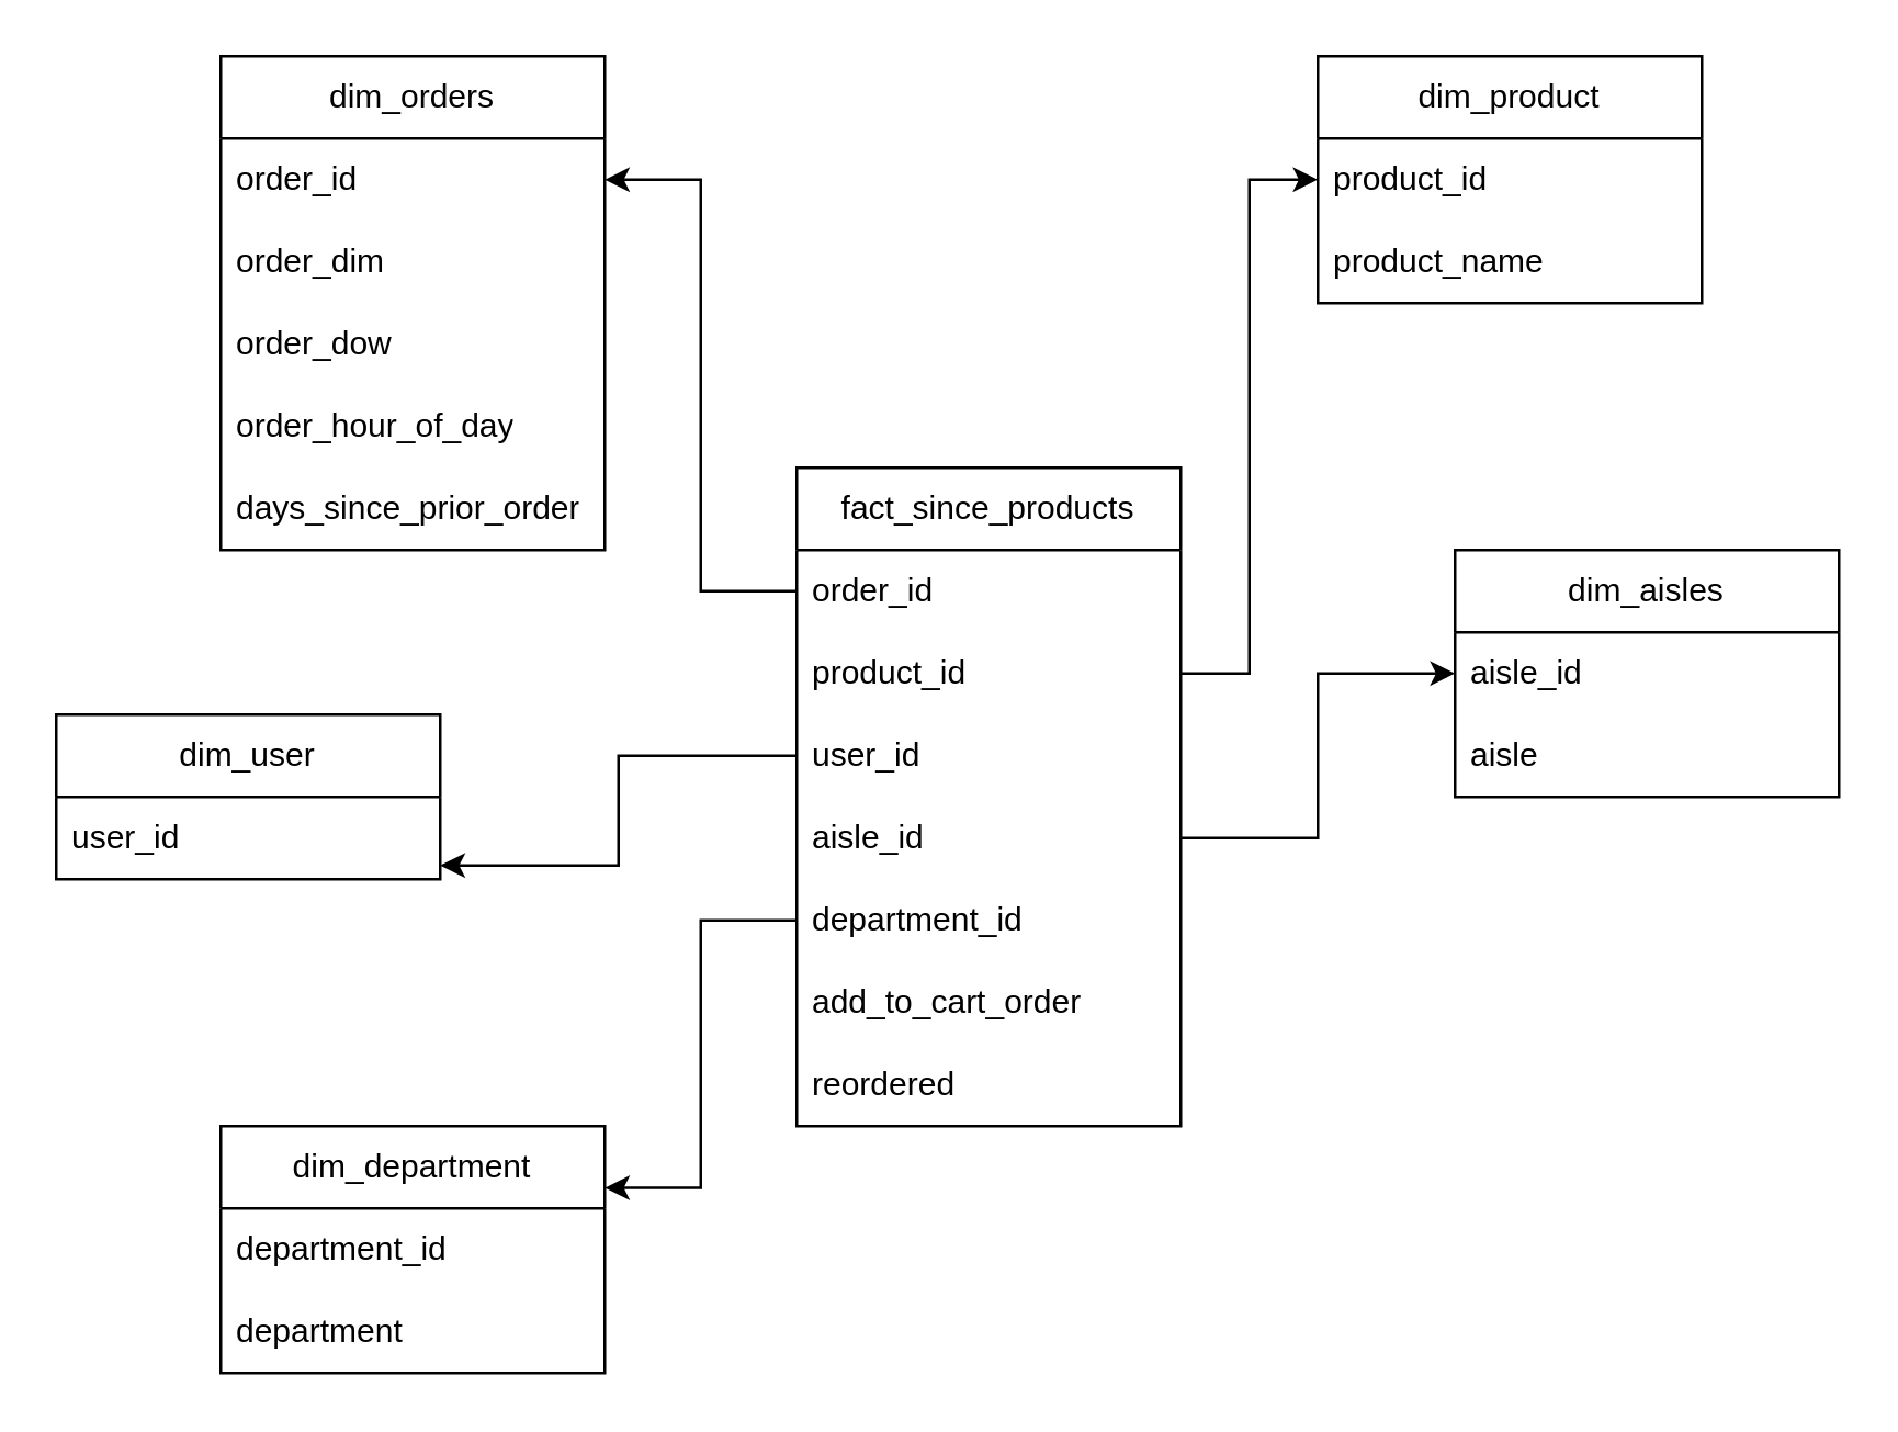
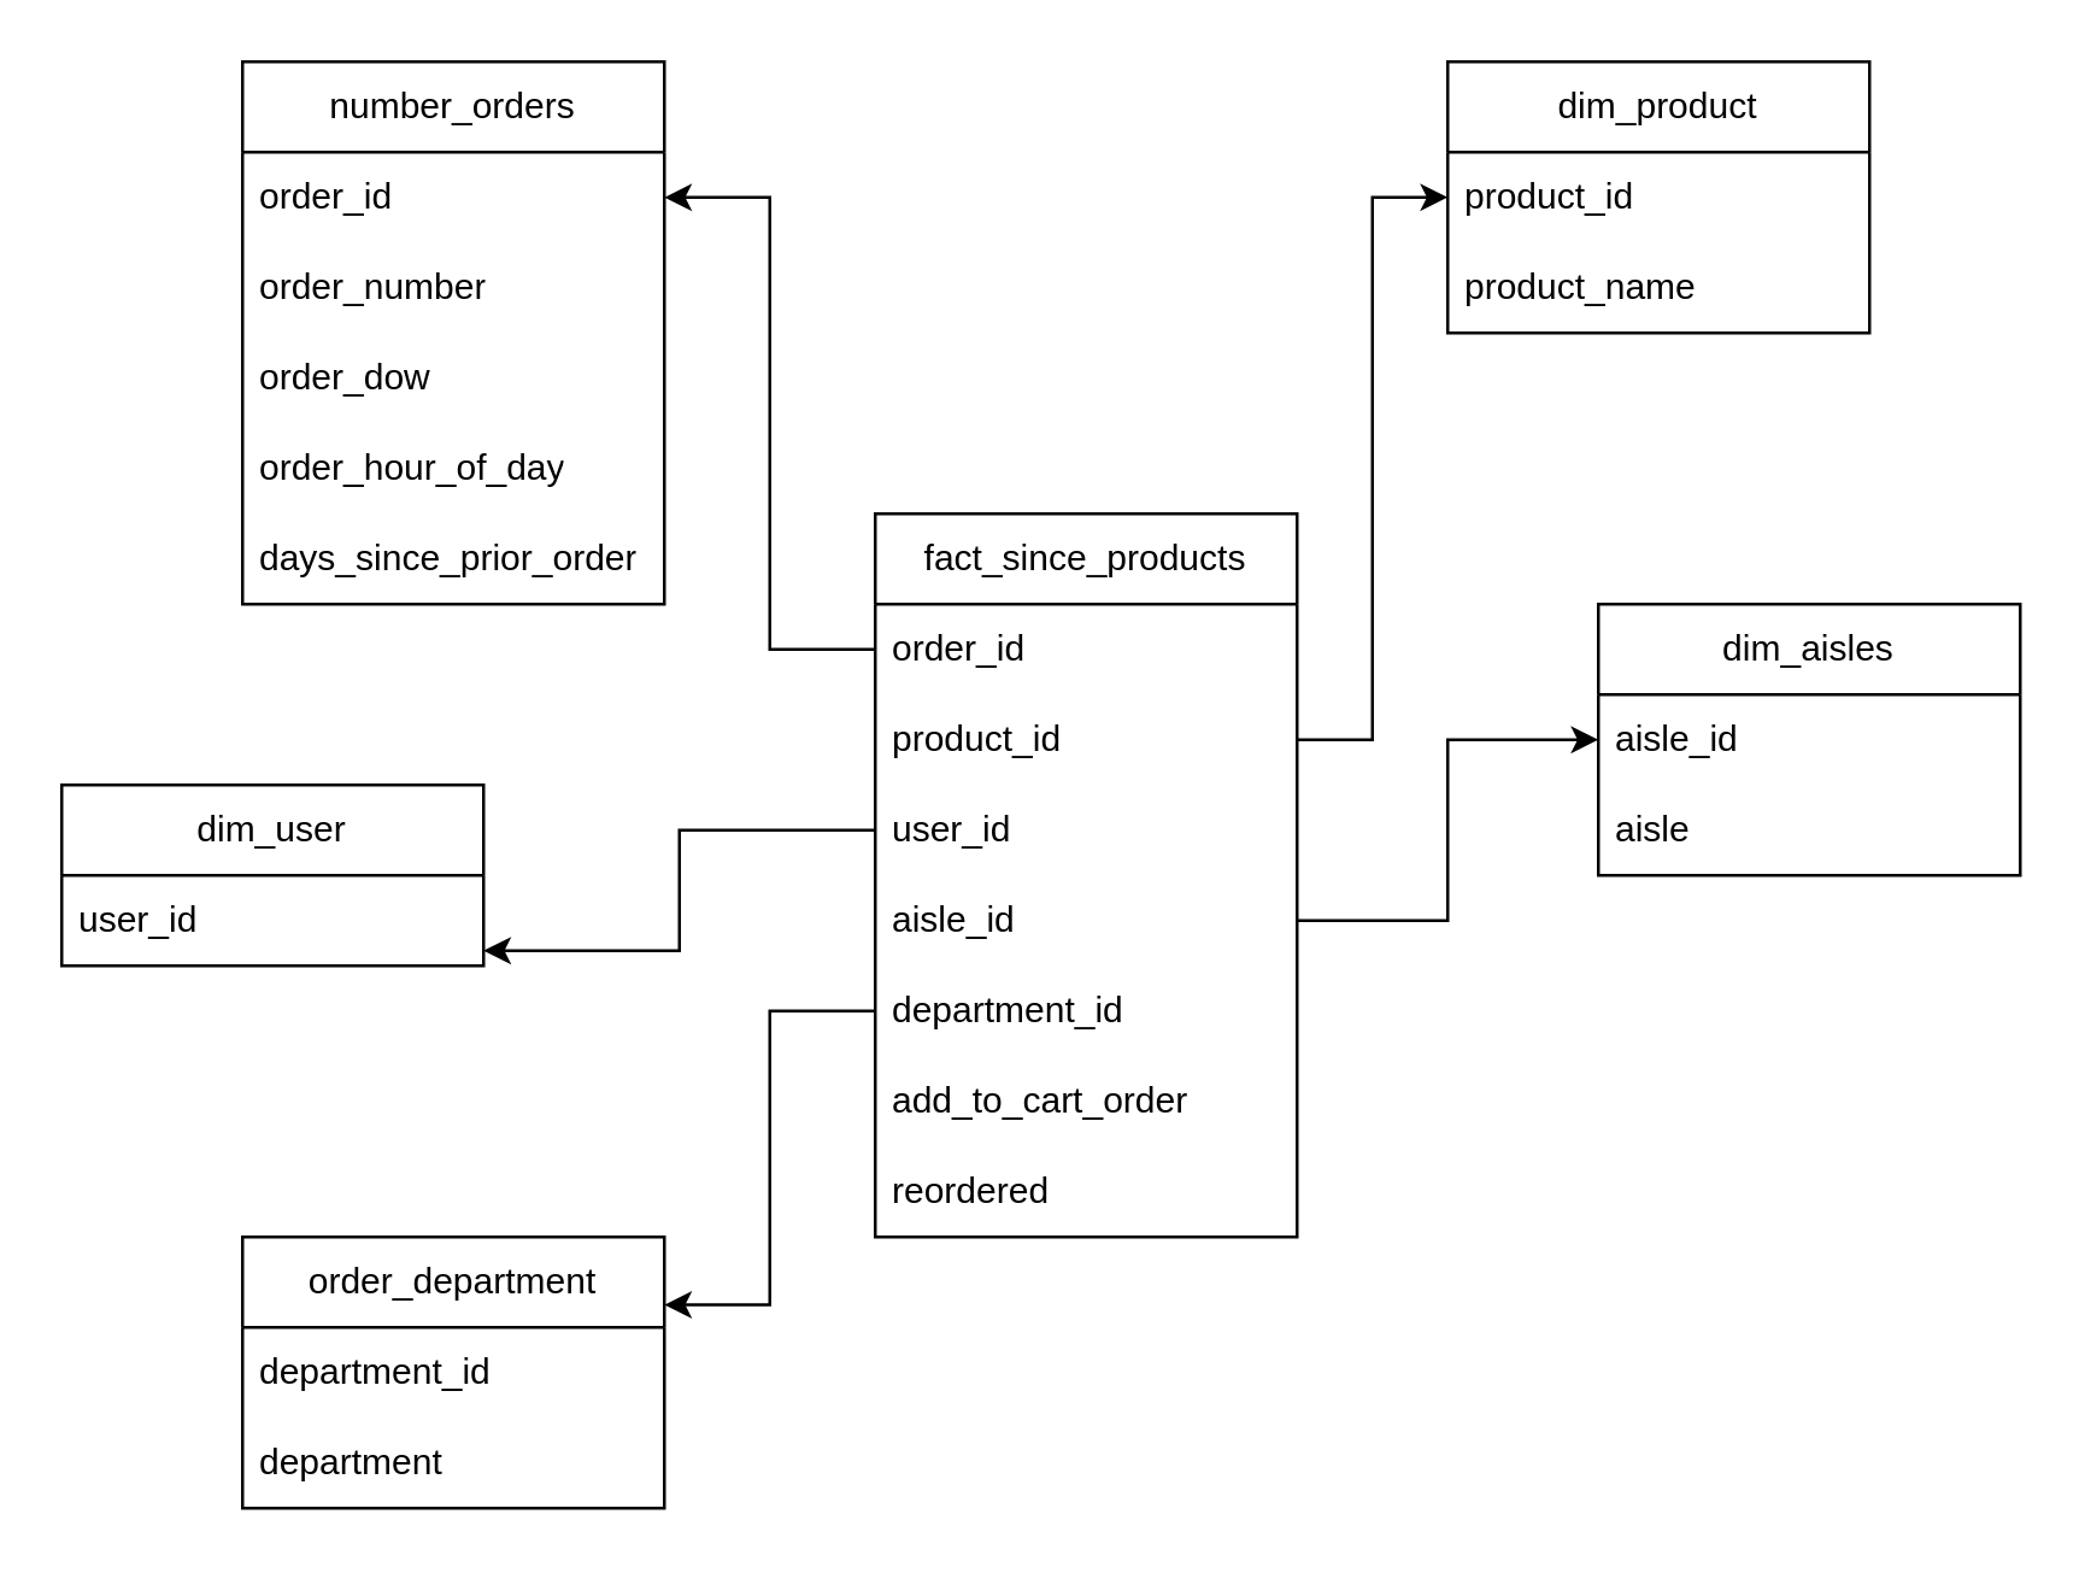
  <mxCell id="0" />
  <mxCell id="1" parent="0" />
- <mxCell id="2" value="dim_orders" style="swimlane;fontStyle=0;childLayout=stackLayout;horizontal=1;startSize=30;horizontalStack=0;resizeParent=1;resizeParentMax=0;resizeLast=0;collapsible=1;marginBottom=0;whiteSpace=wrap;html=1;" vertex="1" parent="1"><mxGeometry x="80" y="20" width="140" height="180" as="geometry" /></mxCell>
+ <mxCell id="2" value="number_orders" style="swimlane;fontStyle=0;childLayout=stackLayout;horizontal=1;startSize=30;horizontalStack=0;resizeParent=1;resizeParentMax=0;resizeLast=0;collapsible=1;marginBottom=0;whiteSpace=wrap;html=1;" vertex="1" parent="1"><mxGeometry x="80" y="20" width="140" height="180" as="geometry" /></mxCell>
  <mxCell id="3" value="order_id" style="text;strokeColor=none;fillColor=none;align=left;verticalAlign=middle;spacingLeft=4;spacingRight=4;overflow=hidden;points=[[0,0.5],[1,0.5]];portConstraint=eastwest;rotatable=0;whiteSpace=wrap;html=1;" vertex="1" parent="2"><mxGeometry y="30" width="140" height="30" as="geometry" /></mxCell>
- <mxCell id="4" value="order_dim" style="text;strokeColor=none;fillColor=none;align=left;verticalAlign=middle;spacingLeft=4;spacingRight=4;overflow=hidden;points=[[0,0.5],[1,0.5]];portConstraint=eastwest;rotatable=0;whiteSpace=wrap;html=1;" vertex="1" parent="2"><mxGeometry y="60" width="140" height="30" as="geometry" /></mxCell>
+ <mxCell id="4" value="order_number" style="text;strokeColor=none;fillColor=none;align=left;verticalAlign=middle;spacingLeft=4;spacingRight=4;overflow=hidden;points=[[0,0.5],[1,0.5]];portConstraint=eastwest;rotatable=0;whiteSpace=wrap;html=1;" vertex="1" parent="2"><mxGeometry y="60" width="140" height="30" as="geometry" /></mxCell>
  <mxCell id="5" value="order_dow" style="text;strokeColor=none;fillColor=none;align=left;verticalAlign=middle;spacingLeft=4;spacingRight=4;overflow=hidden;points=[[0,0.5],[1,0.5]];portConstraint=eastwest;rotatable=0;whiteSpace=wrap;html=1;" vertex="1" parent="2"><mxGeometry y="90" width="140" height="30" as="geometry" /></mxCell>
  <mxCell id="6" value="order_hour_of_day" style="text;strokeColor=none;fillColor=none;align=left;verticalAlign=middle;spacingLeft=4;spacingRight=4;overflow=hidden;points=[[0,0.5],[1,0.5]];portConstraint=eastwest;rotatable=0;whiteSpace=wrap;html=1;" vertex="1" parent="2"><mxGeometry y="120" width="140" height="30" as="geometry" /></mxCell>
  <mxCell id="7" value="days_since_prior_order" style="text;strokeColor=none;fillColor=none;align=left;verticalAlign=middle;spacingLeft=4;spacingRight=4;overflow=hidden;points=[[0,0.5],[1,0.5]];portConstraint=eastwest;rotatable=0;whiteSpace=wrap;html=1;" vertex="1" parent="2"><mxGeometry y="150" width="140" height="30" as="geometry" /></mxCell>
  <mxCell id="8" value="fact_since_products" style="swimlane;fontStyle=0;childLayout=stackLayout;horizontal=1;startSize=30;horizontalStack=0;resizeParent=1;resizeParentMax=0;resizeLast=0;collapsible=1;marginBottom=0;whiteSpace=wrap;html=1;" vertex="1" parent="1"><mxGeometry x="290" y="170" width="140" height="240" as="geometry" /></mxCell>
  <mxCell id="9" value="order_id" style="text;strokeColor=none;fillColor=none;align=left;verticalAlign=middle;spacingLeft=4;spacingRight=4;overflow=hidden;points=[[0,0.5],[1,0.5]];portConstraint=eastwest;rotatable=0;whiteSpace=wrap;html=1;" vertex="1" parent="8"><mxGeometry y="30" width="140" height="30" as="geometry" /></mxCell>
  <mxCell id="10" value="product_id" style="text;strokeColor=none;fillColor=none;align=left;verticalAlign=middle;spacingLeft=4;spacingRight=4;overflow=hidden;points=[[0,0.5],[1,0.5]];portConstraint=eastwest;rotatable=0;whiteSpace=wrap;html=1;" vertex="1" parent="8"><mxGeometry y="60" width="140" height="30" as="geometry" /></mxCell>
  <mxCell id="11" value="user_id" style="text;strokeColor=none;fillColor=none;align=left;verticalAlign=middle;spacingLeft=4;spacingRight=4;overflow=hidden;points=[[0,0.5],[1,0.5]];portConstraint=eastwest;rotatable=0;whiteSpace=wrap;html=1;" vertex="1" parent="8"><mxGeometry y="90" width="140" height="30" as="geometry" /></mxCell>
  <mxCell id="12" value="aisle_id" style="text;strokeColor=none;fillColor=none;align=left;verticalAlign=middle;spacingLeft=4;spacingRight=4;overflow=hidden;points=[[0,0.5],[1,0.5]];portConstraint=eastwest;rotatable=0;whiteSpace=wrap;html=1;" vertex="1" parent="8"><mxGeometry y="120" width="140" height="30" as="geometry" /></mxCell>
  <mxCell id="13" value="department_id" style="text;strokeColor=none;fillColor=none;align=left;verticalAlign=middle;spacingLeft=4;spacingRight=4;overflow=hidden;points=[[0,0.5],[1,0.5]];portConstraint=eastwest;rotatable=0;whiteSpace=wrap;html=1;" vertex="1" parent="8"><mxGeometry y="150" width="140" height="30" as="geometry" /></mxCell>
  <mxCell id="14" value="add_to_cart_order" style="text;strokeColor=none;fillColor=none;align=left;verticalAlign=middle;spacingLeft=4;spacingRight=4;overflow=hidden;points=[[0,0.5],[1,0.5]];portConstraint=eastwest;rotatable=0;whiteSpace=wrap;html=1;" vertex="1" parent="8"><mxGeometry y="180" width="140" height="30" as="geometry" /></mxCell>
  <mxCell id="15" value="reordered" style="text;strokeColor=none;fillColor=none;align=left;verticalAlign=middle;spacingLeft=4;spacingRight=4;overflow=hidden;points=[[0,0.5],[1,0.5]];portConstraint=eastwest;rotatable=0;whiteSpace=wrap;html=1;" vertex="1" parent="8"><mxGeometry y="210" width="140" height="30" as="geometry" /></mxCell>
  <mxCell id="16" value="dim_product" style="swimlane;fontStyle=0;childLayout=stackLayout;horizontal=1;startSize=30;horizontalStack=0;resizeParent=1;resizeParentMax=0;resizeLast=0;collapsible=1;marginBottom=0;whiteSpace=wrap;html=1;" vertex="1" parent="1"><mxGeometry x="480" y="20" width="140" height="90" as="geometry" /></mxCell>
  <mxCell id="17" value="product_id" style="text;strokeColor=none;fillColor=none;align=left;verticalAlign=middle;spacingLeft=4;spacingRight=4;overflow=hidden;points=[[0,0.5],[1,0.5]];portConstraint=eastwest;rotatable=0;whiteSpace=wrap;html=1;" vertex="1" parent="16"><mxGeometry y="30" width="140" height="30" as="geometry" /></mxCell>
  <mxCell id="18" value="product_name" style="text;strokeColor=none;fillColor=none;align=left;verticalAlign=middle;spacingLeft=4;spacingRight=4;overflow=hidden;points=[[0,0.5],[1,0.5]];portConstraint=eastwest;rotatable=0;whiteSpace=wrap;html=1;" vertex="1" parent="16"><mxGeometry y="60" width="140" height="30" as="geometry" /></mxCell>
  <mxCell id="19" value="dim_aisles" style="swimlane;fontStyle=0;childLayout=stackLayout;horizontal=1;startSize=30;horizontalStack=0;resizeParent=1;resizeParentMax=0;resizeLast=0;collapsible=1;marginBottom=0;whiteSpace=wrap;html=1;" vertex="1" parent="1"><mxGeometry x="530" y="200" width="140" height="90" as="geometry" /></mxCell>
  <mxCell id="20" value="aisle_id" style="text;strokeColor=none;fillColor=none;align=left;verticalAlign=middle;spacingLeft=4;spacingRight=4;overflow=hidden;points=[[0,0.5],[1,0.5]];portConstraint=eastwest;rotatable=0;whiteSpace=wrap;html=1;" vertex="1" parent="19"><mxGeometry y="30" width="140" height="30" as="geometry" /></mxCell>
  <mxCell id="21" value="aisle" style="text;strokeColor=none;fillColor=none;align=left;verticalAlign=middle;spacingLeft=4;spacingRight=4;overflow=hidden;points=[[0,0.5],[1,0.5]];portConstraint=eastwest;rotatable=0;whiteSpace=wrap;html=1;" vertex="1" parent="19"><mxGeometry y="60" width="140" height="30" as="geometry" /></mxCell>
- <mxCell id="22" value="dim_department" style="swimlane;fontStyle=0;childLayout=stackLayout;horizontal=1;startSize=30;horizontalStack=0;resizeParent=1;resizeParentMax=0;resizeLast=0;collapsible=1;marginBottom=0;whiteSpace=wrap;html=1;" vertex="1" parent="1"><mxGeometry x="80" y="410" width="140" height="90" as="geometry" /></mxCell>
+ <mxCell id="22" value="order_department" style="swimlane;fontStyle=0;childLayout=stackLayout;horizontal=1;startSize=30;horizontalStack=0;resizeParent=1;resizeParentMax=0;resizeLast=0;collapsible=1;marginBottom=0;whiteSpace=wrap;html=1;" vertex="1" parent="1"><mxGeometry x="80" y="410" width="140" height="90" as="geometry" /></mxCell>
  <mxCell id="23" value="department_id" style="text;strokeColor=none;fillColor=none;align=left;verticalAlign=middle;spacingLeft=4;spacingRight=4;overflow=hidden;points=[[0,0.5],[1,0.5]];portConstraint=eastwest;rotatable=0;whiteSpace=wrap;html=1;" vertex="1" parent="22"><mxGeometry y="30" width="140" height="30" as="geometry" /></mxCell>
  <mxCell id="24" value="department" style="text;strokeColor=none;fillColor=none;align=left;verticalAlign=middle;spacingLeft=4;spacingRight=4;overflow=hidden;points=[[0,0.5],[1,0.5]];portConstraint=eastwest;rotatable=0;whiteSpace=wrap;html=1;" vertex="1" parent="22"><mxGeometry y="60" width="140" height="30" as="geometry" /></mxCell>
  <mxCell id="25" value="dim_user" style="swimlane;fontStyle=0;childLayout=stackLayout;horizontal=1;startSize=30;horizontalStack=0;resizeParent=1;resizeParentMax=0;resizeLast=0;collapsible=1;marginBottom=0;whiteSpace=wrap;html=1;" vertex="1" parent="1"><mxGeometry x="20" y="260" width="140" height="60" as="geometry" /></mxCell>
  <mxCell id="26" value="user_id" style="text;strokeColor=none;fillColor=none;align=left;verticalAlign=middle;spacingLeft=4;spacingRight=4;overflow=hidden;points=[[0,0.5],[1,0.5]];portConstraint=eastwest;rotatable=0;whiteSpace=wrap;html=1;" vertex="1" parent="25"><mxGeometry y="30" width="140" height="30" as="geometry" /></mxCell>
  <mxCell id="27" style="edgeStyle=orthogonalEdgeStyle;rounded=0;orthogonalLoop=1;jettySize=auto;html=1;exitX=1;exitY=0.5;exitDx=0;exitDy=0;entryX=0;entryY=0.5;entryDx=0;entryDy=0;" edge="1" parent="1" source="12" target="20"><mxGeometry relative="1" as="geometry" /></mxCell>
  <mxCell id="28" style="edgeStyle=orthogonalEdgeStyle;rounded=0;orthogonalLoop=1;jettySize=auto;html=1;exitX=1;exitY=0.5;exitDx=0;exitDy=0;entryX=0;entryY=0.5;entryDx=0;entryDy=0;" edge="1" parent="1" source="10" target="17"><mxGeometry relative="1" as="geometry" /></mxCell>
  <mxCell id="29" style="edgeStyle=orthogonalEdgeStyle;rounded=0;orthogonalLoop=1;jettySize=auto;html=1;exitX=0;exitY=0.5;exitDx=0;exitDy=0;entryX=1;entryY=0.833;entryDx=0;entryDy=0;entryPerimeter=0;" edge="1" parent="1" source="11" target="26"><mxGeometry relative="1" as="geometry" /></mxCell>
  <mxCell id="30" style="edgeStyle=orthogonalEdgeStyle;rounded=0;orthogonalLoop=1;jettySize=auto;html=1;exitX=0;exitY=0.5;exitDx=0;exitDy=0;entryX=1;entryY=0.5;entryDx=0;entryDy=0;" edge="1" parent="1" source="9" target="3"><mxGeometry relative="1" as="geometry" /></mxCell>
  <mxCell id="31" style="edgeStyle=orthogonalEdgeStyle;rounded=0;orthogonalLoop=1;jettySize=auto;html=1;exitX=0;exitY=0.5;exitDx=0;exitDy=0;entryX=1;entryY=0.25;entryDx=0;entryDy=0;" edge="1" parent="1" source="13" target="22"><mxGeometry relative="1" as="geometry" /></mxCell>
